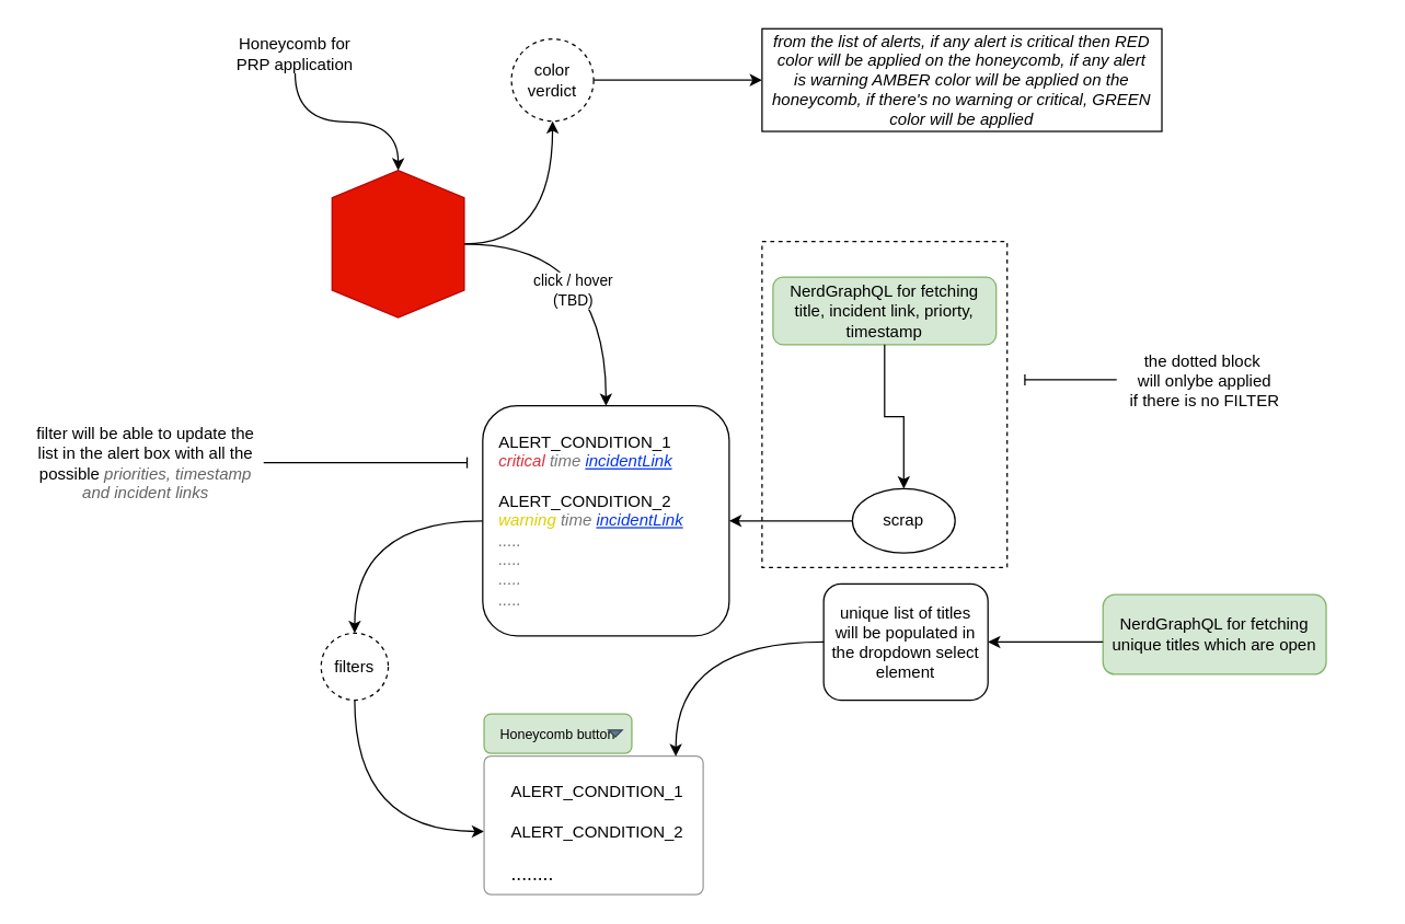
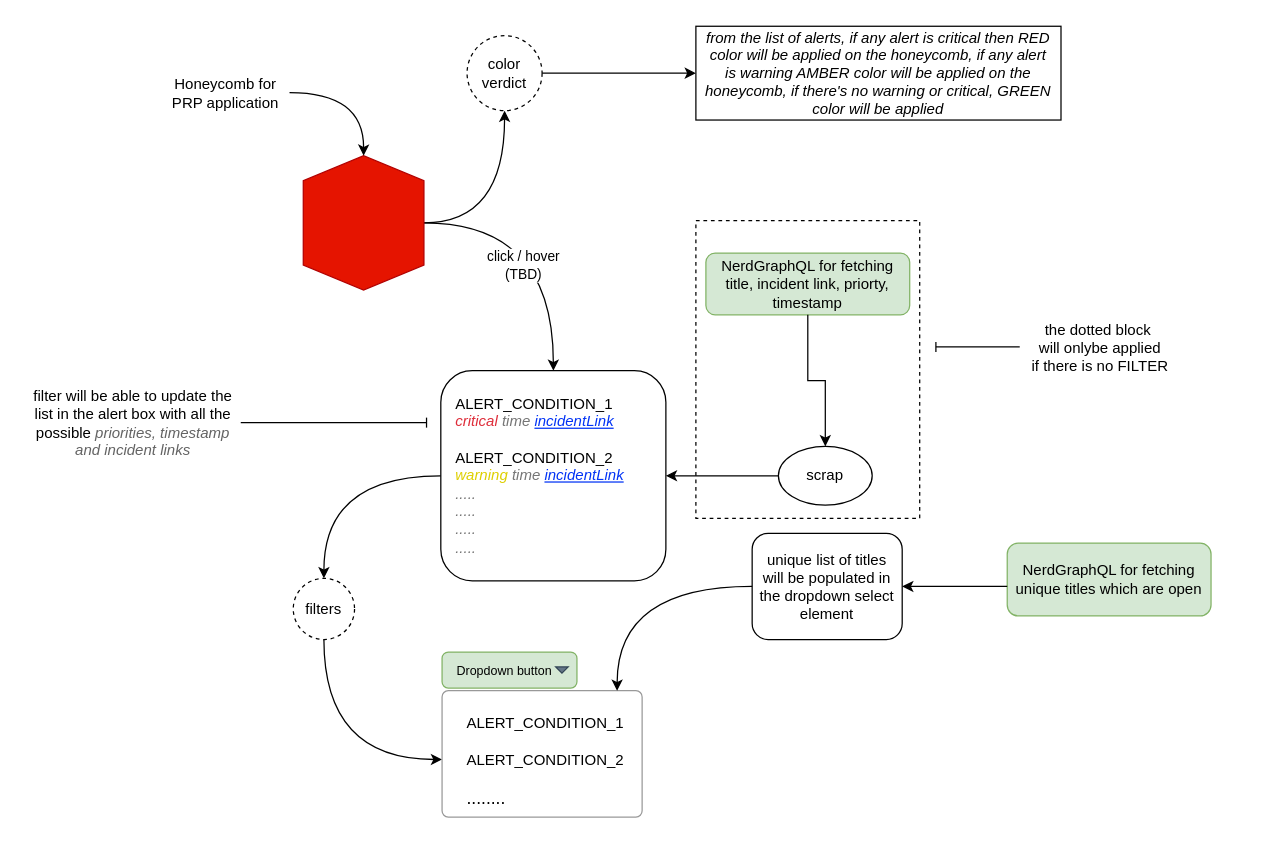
  <mxCell id="0" />
  <mxCell id="1" parent="0" />
  <mxCell id="2" value="" style="rounded=0;whiteSpace=wrap;html=1;dashed=1;" vertex="1" parent="1"><mxGeometry x="556" y="176" width="179" height="238" as="geometry" /></mxCell>
  <mxCell id="3" style="edgeStyle=orthogonalEdgeStyle;rounded=0;orthogonalLoop=1;jettySize=auto;html=1;entryX=0.5;entryY=0;entryDx=0;entryDy=0;curved=1;" edge="1" parent="1" source="6" target="10"><mxGeometry relative="1" as="geometry" /></mxCell>
  <mxCell id="4" value="&lt;div&gt;click / hover&lt;/div&gt;&lt;div&gt;(TBD)&lt;/div&gt;" style="edgeLabel;html=1;align=center;verticalAlign=middle;resizable=0;points=[];" vertex="1" connectable="0" parent="3"><mxGeometry x="0.235" y="-25" relative="1" as="geometry"><mxPoint as="offset" /></mxGeometry></mxCell>
  <mxCell id="5" style="edgeStyle=orthogonalEdgeStyle;rounded=0;orthogonalLoop=1;jettySize=auto;html=1;entryX=0.5;entryY=1;entryDx=0;entryDy=0;curved=1;" edge="1" parent="1" source="6" target="35"><mxGeometry relative="1" as="geometry" /></mxCell>
  <mxCell id="6" value="" style="shape=hexagon;perimeter=hexagonPerimeter2;whiteSpace=wrap;html=1;fixedSize=1;direction=south;fontColor=#ffffff;fillColor=#e51400;strokeColor=#B20000;" vertex="1" parent="1"><mxGeometry x="242" y="124" width="96.5" height="107.5" as="geometry" /></mxCell>
  <mxCell id="7" style="edgeStyle=orthogonalEdgeStyle;rounded=0;orthogonalLoop=1;jettySize=auto;html=1;entryX=0;entryY=0.5;entryDx=0;entryDy=0;curved=1;" edge="1" parent="1" source="8" target="6"><mxGeometry relative="1" as="geometry" /></mxCell>
- <mxCell id="8" value="Honeycomb for&lt;div&gt;PRP application&lt;/div&gt;" style="text;html=1;align=center;verticalAlign=middle;whiteSpace=wrap;rounded=0;" vertex="1" parent="1"><mxGeometry x="164" y="24" width="102" height="29" as="geometry" /></mxCell>
+ <mxCell id="8" value="Honeycomb for&lt;div&gt;PRP application&lt;/div&gt;" style="text;html=1;align=center;verticalAlign=middle;whiteSpace=wrap;rounded=0;" vertex="1" parent="1"><mxGeometry x="129" y="59" width="102" height="29" as="geometry" /></mxCell>
  <mxCell id="9" style="edgeStyle=orthogonalEdgeStyle;rounded=0;orthogonalLoop=1;jettySize=auto;html=1;entryX=0.5;entryY=0;entryDx=0;entryDy=0;curved=1;" edge="1" parent="1" source="10" target="17"><mxGeometry relative="1" as="geometry" /></mxCell>
  <mxCell id="10" value="ALERT_CONDITION_1&lt;div&gt;&lt;i&gt;&lt;font color=&quot;#de2c39&quot;&gt;critical&lt;/font&gt;&lt;font color=&quot;#757575&quot;&gt; time &lt;/font&gt;&lt;font style=&quot;&quot; color=&quot;#0233f5&quot;&gt;&lt;u&gt;incidentLink&lt;/u&gt;&lt;/font&gt;&lt;/i&gt;&lt;/div&gt;&lt;div&gt;&lt;i&gt;&lt;font color=&quot;#757575&quot;&gt;&lt;br&gt;&lt;/font&gt;&lt;/i&gt;&lt;/div&gt;&lt;div&gt;ALERT_CONDITION_2&lt;div&gt;&lt;i&gt;&lt;font color=&quot;#decf00&quot;&gt;warning&lt;/font&gt;&lt;font color=&quot;#757575&quot;&gt;&amp;nbsp;time&amp;nbsp;&lt;/font&gt;&lt;/i&gt;&lt;i style=&quot;background-color: initial;&quot;&gt;&lt;font color=&quot;#0233f5&quot;&gt;&lt;u&gt;incidentLink&lt;/u&gt;&lt;/font&gt;&lt;/i&gt;&lt;/div&gt;&lt;/div&gt;&lt;div&gt;&lt;i&gt;&lt;font color=&quot;#757575&quot;&gt;.....&lt;/font&gt;&lt;/i&gt;&lt;/div&gt;&lt;div&gt;&lt;i&gt;&lt;font color=&quot;#757575&quot;&gt;.....&lt;/font&gt;&lt;/i&gt;&lt;/div&gt;&lt;div&gt;&lt;i&gt;&lt;font color=&quot;#757575&quot;&gt;.....&lt;/font&gt;&lt;/i&gt;&lt;/div&gt;&lt;div&gt;&lt;i&gt;&lt;font color=&quot;#757575&quot;&gt;.....&lt;/font&gt;&lt;/i&gt;&lt;/div&gt;" style="rounded=1;whiteSpace=wrap;html=1;align=left;spacing=12;" vertex="1" parent="1"><mxGeometry x="352" y="296" width="180" height="168" as="geometry" /></mxCell>
  <mxCell id="11" value="" style="group;fontSize=14;fontStyle=1" vertex="1" connectable="0" parent="1"><mxGeometry x="564" y="185" width="163" height="66.25" as="geometry" /></mxCell>
  <mxCell id="12" value="&lt;span&gt;NerdGraphQL for fetching title, incident link, priorty, timestamp&lt;/span&gt;" style="rounded=1;whiteSpace=wrap;html=1;fillColor=#d5e8d4;strokeColor=#82b366;fontStyle=0" vertex="1" parent="11"><mxGeometry y="16.933" width="163" height="49.317" as="geometry" /></mxCell>
  <mxCell id="13" style="edgeStyle=orthogonalEdgeStyle;rounded=0;orthogonalLoop=1;jettySize=auto;html=1;" edge="1" parent="1" source="14" target="10"><mxGeometry relative="1" as="geometry" /></mxCell>
  <mxCell id="14" value="scrap" style="ellipse;whiteSpace=wrap;html=1;aspect=fixed;" vertex="1" parent="1"><mxGeometry x="622" y="356.5" width="75" height="47" as="geometry" /></mxCell>
  <mxCell id="15" style="edgeStyle=orthogonalEdgeStyle;rounded=0;orthogonalLoop=1;jettySize=auto;html=1;" edge="1" parent="1" source="12" target="14"><mxGeometry relative="1" as="geometry" /></mxCell>
  <mxCell id="16" style="edgeStyle=orthogonalEdgeStyle;rounded=0;orthogonalLoop=1;jettySize=auto;html=1;entryX=0;entryY=0.5;entryDx=0;entryDy=0;curved=1;exitX=0.5;exitY=1;exitDx=0;exitDy=0;" edge="1" parent="1" source="17" target="23"><mxGeometry relative="1" as="geometry" /></mxCell>
  <mxCell id="17" value="filters" style="ellipse;whiteSpace=wrap;html=1;aspect=fixed;dashed=1;" vertex="1" parent="1"><mxGeometry x="234" y="462" width="49" height="49" as="geometry" /></mxCell>
  <mxCell id="18" value="" style="group" vertex="1" connectable="0" parent="1"><mxGeometry x="353" y="521" width="160" height="132" as="geometry" /></mxCell>
- <mxCell id="19" value="&lt;font style=&quot;font-size: 10px;&quot;&gt;Honeycomb button&lt;/font&gt;" style="html=1;shadow=0;dashed=0;shape=mxgraph.bootstrap.rrect;rSize=5;strokeColor=#82b366;strokeWidth=1;fillColor=#d5e8d4;whiteSpace=wrap;align=left;verticalAlign=middle;fontStyle=0;fontSize=14;spacingLeft=10;" vertex="1" parent="18"><mxGeometry width="107.882" height="28.758" as="geometry" /></mxCell>
+ <mxCell id="19" value="&lt;font style=&quot;font-size: 10px;&quot;&gt;Dropdown button&lt;/font&gt;" style="html=1;shadow=0;dashed=0;shape=mxgraph.bootstrap.rrect;rSize=5;strokeColor=#82b366;strokeWidth=1;fillColor=#d5e8d4;whiteSpace=wrap;align=left;verticalAlign=middle;fontStyle=0;fontSize=14;spacingLeft=10;" vertex="1" parent="18"><mxGeometry width="107.882" height="28.758" as="geometry" /></mxCell>
  <mxCell id="20" value="" style="shape=triangle;direction=south;fillColor=#647687;strokeColor=#314354;perimeter=none;fontColor=#ffffff;" vertex="1" parent="19"><mxGeometry x="1" y="0.5" width="10" height="5" relative="1" as="geometry"><mxPoint x="-17" y="-2.5" as="offset" /></mxGeometry></mxCell>
  <mxCell id="21" value="" style="html=1;shadow=0;dashed=0;shape=mxgraph.bootstrap.rrect;rSize=5;fillColor=#ffffff;strokeColor=#999999;" vertex="1" parent="18"><mxGeometry y="30.92" width="160" height="101.08" as="geometry" /></mxCell>
  <mxCell id="22" value="ALERT_CONDITION_1" style="fillColor=none;strokeColor=none;align=left;spacing=20;fontSize=12;" vertex="1" parent="21"><mxGeometry width="170" height="30" relative="1" as="geometry"><mxPoint y="10" as="offset" /></mxGeometry></mxCell>
  <mxCell id="23" value="ALERT_CONDITION_2" style="fillColor=none;strokeColor=none;align=left;spacing=20;fontSize=12;" vertex="1" parent="21"><mxGeometry width="170" height="30" relative="1" as="geometry"><mxPoint y="40" as="offset" /></mxGeometry></mxCell>
  <mxCell id="24" value="........" style="fillColor=none;strokeColor=none;align=left;spacing=20;fontSize=14;" vertex="1" parent="21"><mxGeometry width="170" height="30" relative="1" as="geometry"><mxPoint y="70" as="offset" /></mxGeometry></mxCell>
  <mxCell id="25" value="unique list of titles will be populated in the dropdown select element" style="rounded=1;whiteSpace=wrap;html=1;spacing=6;" vertex="1" parent="1"><mxGeometry x="601" y="426" width="120" height="85" as="geometry" /></mxCell>
  <mxCell id="26" value="" style="group;fontSize=14;fontStyle=1" vertex="1" connectable="0" parent="1"><mxGeometry x="841" y="547.87" width="163" height="78.25" as="geometry" /></mxCell>
  <mxCell id="27" value="&lt;span&gt;NerdGraphQL for fetching unique titles which are open&lt;/span&gt;" style="rounded=1;whiteSpace=wrap;html=1;fillColor=#d5e8d4;strokeColor=#82b366;fontStyle=0" vertex="1" parent="26"><mxGeometry x="-36" y="-114" width="163" height="58.25" as="geometry" /></mxCell>
  <mxCell id="28" style="edgeStyle=orthogonalEdgeStyle;rounded=0;orthogonalLoop=1;jettySize=auto;html=1;entryX=1;entryY=0.5;entryDx=0;entryDy=0;" edge="1" parent="1" source="27" target="25"><mxGeometry relative="1" as="geometry"><Array as="points"><mxPoint x="773" y="468" /></Array></mxGeometry></mxCell>
  <mxCell id="29" style="edgeStyle=orthogonalEdgeStyle;rounded=0;orthogonalLoop=1;jettySize=auto;html=1;entryX=0.875;entryY=0.001;entryDx=0;entryDy=0;entryPerimeter=0;curved=1;" edge="1" parent="1" source="25" target="21"><mxGeometry relative="1" as="geometry" /></mxCell>
  <mxCell id="30" style="edgeStyle=orthogonalEdgeStyle;rounded=0;orthogonalLoop=1;jettySize=auto;html=1;endArrow=baseDash;endFill=0;" edge="1" parent="1" source="31"><mxGeometry relative="1" as="geometry"><mxPoint x="340.585" y="337.5" as="targetPoint" /></mxGeometry></mxCell>
  <mxCell id="31" value="filter will be able to update the list in the alert box with all the possible &lt;i&gt;&lt;font color=&quot;#636363&quot;&gt;priorities, timestamp and incident links&lt;/font&gt;&lt;/i&gt;" style="text;html=1;align=center;verticalAlign=middle;whiteSpace=wrap;rounded=0;" vertex="1" parent="1"><mxGeometry x="20" y="289" width="172" height="97" as="geometry" /></mxCell>
  <mxCell id="32" style="edgeStyle=orthogonalEdgeStyle;rounded=0;orthogonalLoop=1;jettySize=auto;html=1;endArrow=baseDash;endFill=0;" edge="1" parent="1" source="33"><mxGeometry relative="1" as="geometry"><mxPoint x="747.947" y="277" as="targetPoint" /></mxGeometry></mxCell>
  <mxCell id="33" value="the dotted block&amp;nbsp;&lt;div&gt;will&amp;nbsp;&lt;span style=&quot;background-color: initial;&quot;&gt;onlybe applied&lt;/span&gt;&lt;/div&gt;&lt;div&gt;&lt;span style=&quot;background-color: initial;&quot;&gt;if there is no FILTER&lt;/span&gt;&lt;/div&gt;" style="text;html=1;align=center;verticalAlign=middle;resizable=0;points=[];autosize=1;strokeColor=none;fillColor=none;" vertex="1" parent="1"><mxGeometry x="815" y="250" width="127" height="55" as="geometry" /></mxCell>
  <mxCell id="34" style="edgeStyle=orthogonalEdgeStyle;rounded=0;orthogonalLoop=1;jettySize=auto;html=1;entryX=0;entryY=0.5;entryDx=0;entryDy=0;" edge="1" parent="1" source="35" target="36"><mxGeometry relative="1" as="geometry" /></mxCell>
  <mxCell id="35" value="color&lt;div&gt;verdict&lt;/div&gt;" style="ellipse;whiteSpace=wrap;html=1;aspect=fixed;dashed=1;" vertex="1" parent="1"><mxGeometry x="373" y="28" width="60" height="60" as="geometry" /></mxCell>
  <mxCell id="36" value="from the list of alerts, if any alert is critical then RED color will be applied on the honeycomb, if any alert is warning AMBER color will be applied on the honeycomb, if there's no warning or critical, GREEN color will be applied" style="rounded=0;whiteSpace=wrap;html=1;fontStyle=2;spacing=7;" vertex="1" parent="1"><mxGeometry x="556" y="20.5" width="292" height="75" as="geometry" /></mxCell>
